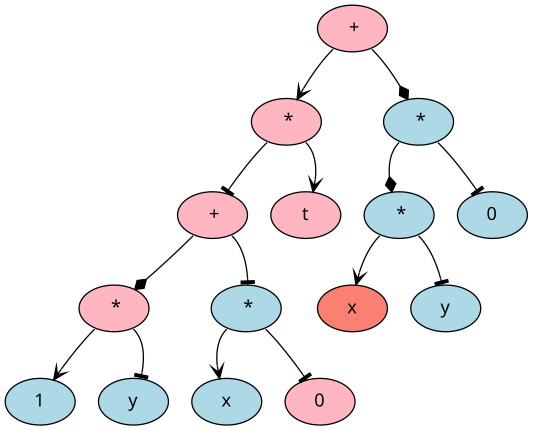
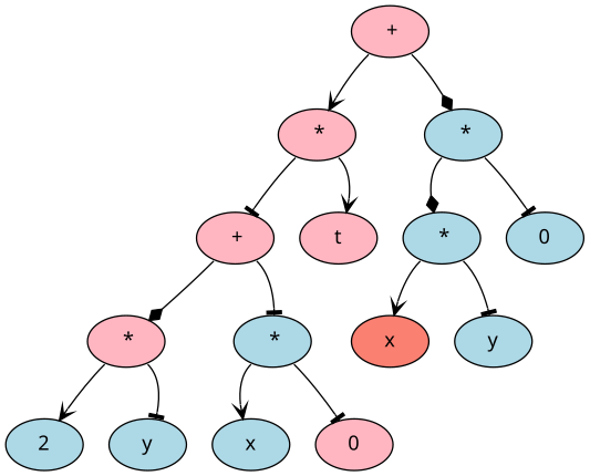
  digraph {
    fontname="Noto Sans"
    node [style=filled fillcolor=lightblue fontname="Noto Sans"]
    edge [tailport=sw arrowhead=tee fontname="Noto Sans"]
-   n1 [label=1]
+   n1 [label=2]
    n2 [label=" *" fillcolor=lightpink]
    n3 [label=y]
    n4 [label=" +" fillcolor=lightpink]
    n5 [label=" *"]
    n6 [label=x]
    n7 [label=0 fillcolor=lightpink]
    n8 [label=" *" fillcolor=lightpink]
    n9 [label=t fillcolor=lightpink]
    n10 [label=" +" fillcolor=lightpink]
    n11 [label=" *"]
    n12 [label=" *"]
    n13 [label=0]
    n14 [label=x fillcolor=salmon]
    n15 [label=y]
    n2 -> n1 [arrowhead=vee]
    n2 -> n3 [tailport=se]
    n4 -> n2 [arrowhead=diamond]
    n4 -> n5 [tailport=se]
    n5 -> n6 [arrowhead=vee]
    n5 -> n7 [tailport=se]
    n8 -> n4
    n8 -> n9 [tailport=se arrowhead=vee]
    n10 -> n8 [arrowhead=vee]
    n10 -> n11 [tailport=se arrowhead=diamond]
    n11 -> n12 [arrowhead=diamond]
    n11 -> n13 [tailport=se]
    n12 -> n14 [arrowhead=vee]
    n12 -> n15 [tailport=se]
  }
